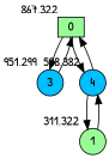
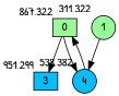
  digraph {
    bgcolor=white
    fontname="Patrick Hand"
    node [fillcolor=palegreen fixedsize=true fontname="Patrick Hand" shape=box style=filled]
    edge [fontname="Patrick Hand"]
    0 [height=0.3 width=0.4 xlabel="867,322"]
-   3 [fillcolor=deepskyblue height=0.3 shape=circle width=0.4 xlabel="951,299"]
+   3 [fillcolor=deepskyblue height=0.3 width=0.4 xlabel="951,299"]
    4 [fillcolor=deepskyblue height=0.3 shape=circle width=0.4 xlabel="538,382"]
    1 [height=0.3 shape=circle width=0.4 xlabel="311,322"]
    0 -> 3
    0 -> 4
-   3 -> 0
    4 -> 0
-   4 -> 1
    1 -> 4
  }
